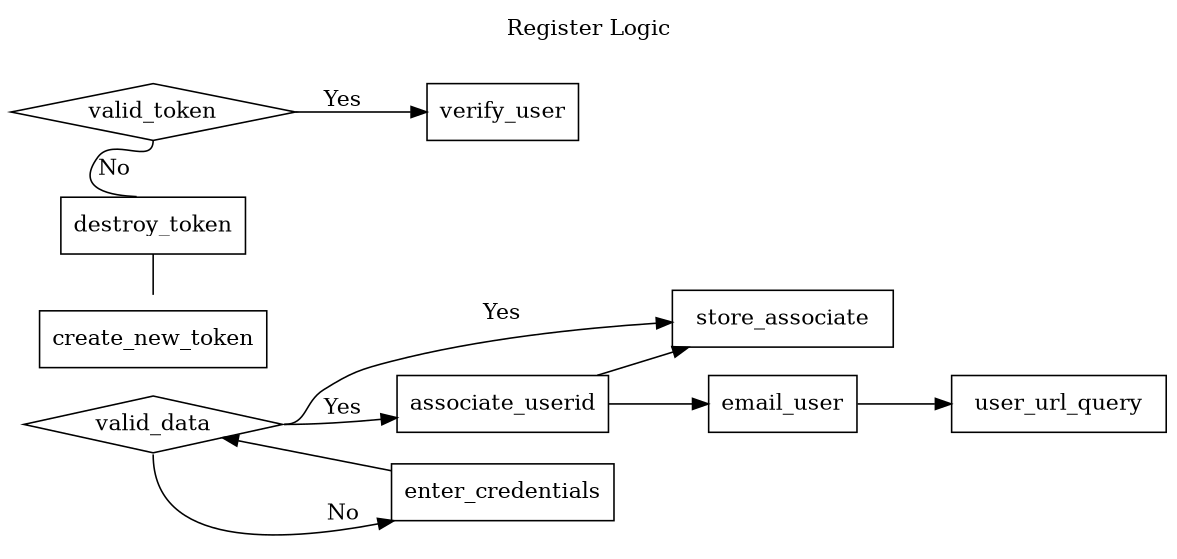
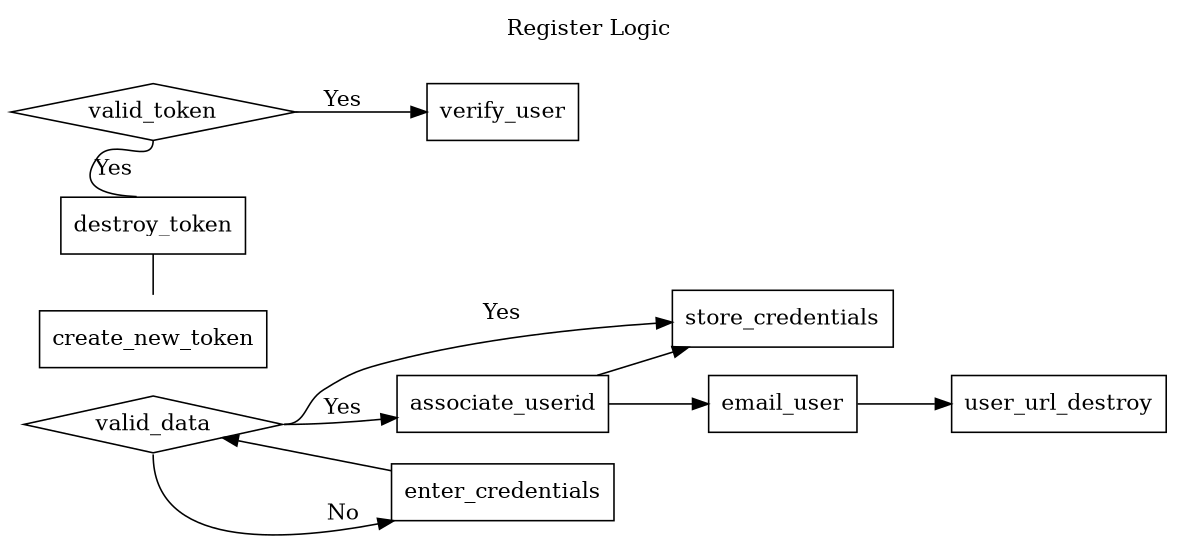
  digraph {
    label="Register Logic"
    labelloc=t
    rankdir=LR
    node [shape=rectangle]
-   store_credentials [label=store_associate]
+   store_credentials
    email_user
    valid_token [shape=diamond]
    destroy_token
    create_new_token
-   user_url_query
+   user_url_query [label=user_url_destroy]
    verify_user
    valid_data [shape=diamond]
    enter_credentials
    associate_userid
    subgraph sub_1 {
      rank=same
      store_credentials
      email_user
    }
    subgraph sub_2 {
      rank=same
      valid_token
      destroy_token
      create_new_token
    }
    email_user -> user_url_query
-   valid_token -> destroy_token [headport=n label=No tailport=s]
+   valid_token -> destroy_token [headport=n label=Yes tailport=s]
    valid_token -> verify_user [label=Yes tailport=e]
    destroy_token -> create_new_token [headport=n tailport=s]
    valid_data -> store_credentials [label=Yes tailport=e]
    valid_data -> enter_credentials [label=No tailport=s]
    valid_data -> associate_userid [label=Yes tailport=e]
    enter_credentials -> valid_data
    associate_userid -> store_credentials
    associate_userid -> email_user
  }
